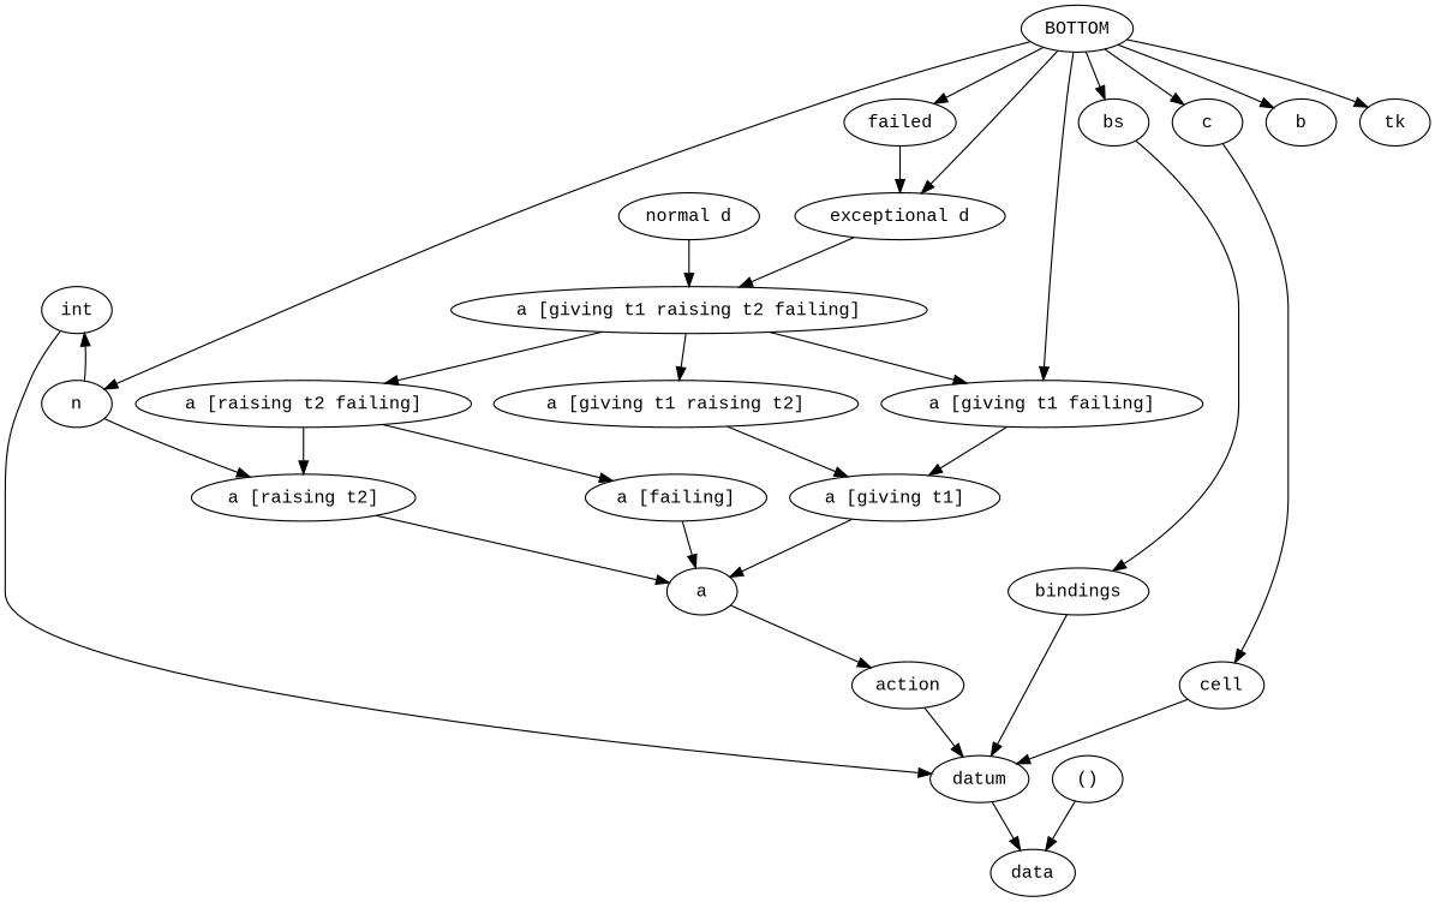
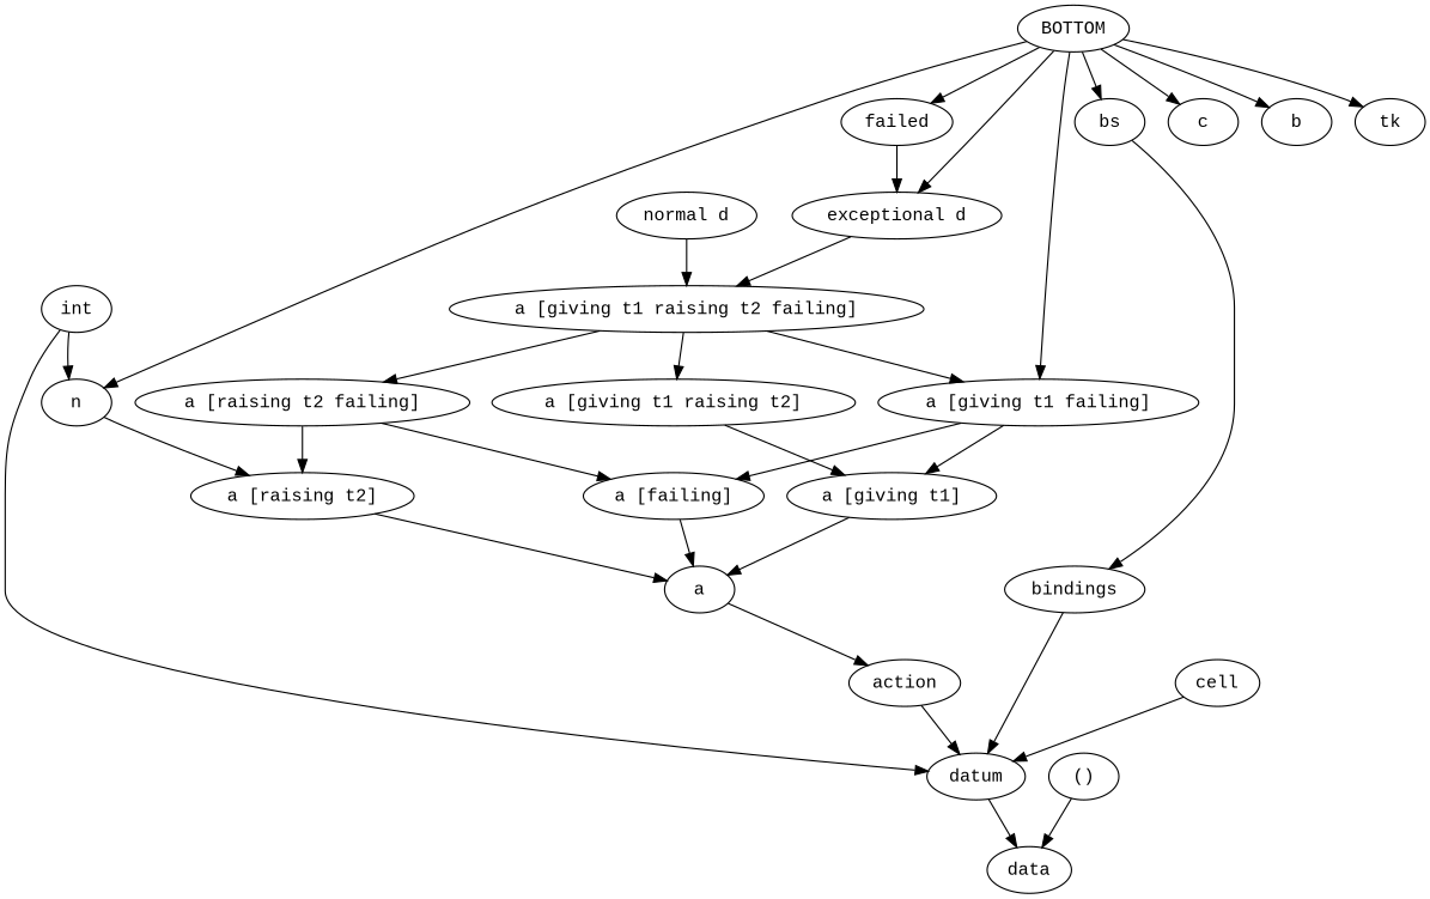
  digraph {
    fontname="Liberation Mono"
    node [fontname="Liberation Mono"]
    edge [fontname="Liberation Mono"]
    datum
    data
    "()"
    int
    n
    "a [raising t2]"
    action
    a
    "a [giving t1]"
    "a [giving t1 raising t2]"
    "a [giving t1 raising t2 failing]"
    "a [giving t1 failing]"
    "a [raising t2 failing]"
    "a [failing]"
    "normal d"
    "exceptional d"
    failed
    BOTTOM
    b
    tk
    bs
    c
    bindings
    cell
    datum -> data
    "()" -> data
    int -> datum
-   n -> int
+   int -> n
    n -> "a [raising t2]"
    "a [raising t2]" -> a
    action -> datum
    a -> action
    "a [giving t1]" -> a
    "a [giving t1 raising t2]" -> "a [giving t1]"
    "a [giving t1 raising t2 failing]" -> "a [giving t1 raising t2]"
    "a [giving t1 raising t2 failing]" -> "a [giving t1 failing]"
    "a [giving t1 raising t2 failing]" -> "a [raising t2 failing]"
    "a [giving t1 failing]" -> "a [giving t1]"
+   "a [giving t1 failing]" -> "a [failing]"
    "a [raising t2 failing]" -> "a [raising t2]"
    "a [raising t2 failing]" -> "a [failing]"
    "a [failing]" -> a
    "normal d" -> "a [giving t1 raising t2 failing]"
    "exceptional d" -> "a [giving t1 raising t2 failing]"
    failed -> "exceptional d"
    BOTTOM -> n
    BOTTOM -> "a [giving t1 failing]"
    BOTTOM -> "exceptional d"
    BOTTOM -> failed
    BOTTOM -> b
    BOTTOM -> tk
    BOTTOM -> bs
    BOTTOM -> c
    bs -> bindings
-   c -> cell
    bindings -> datum
    cell -> datum
  }
